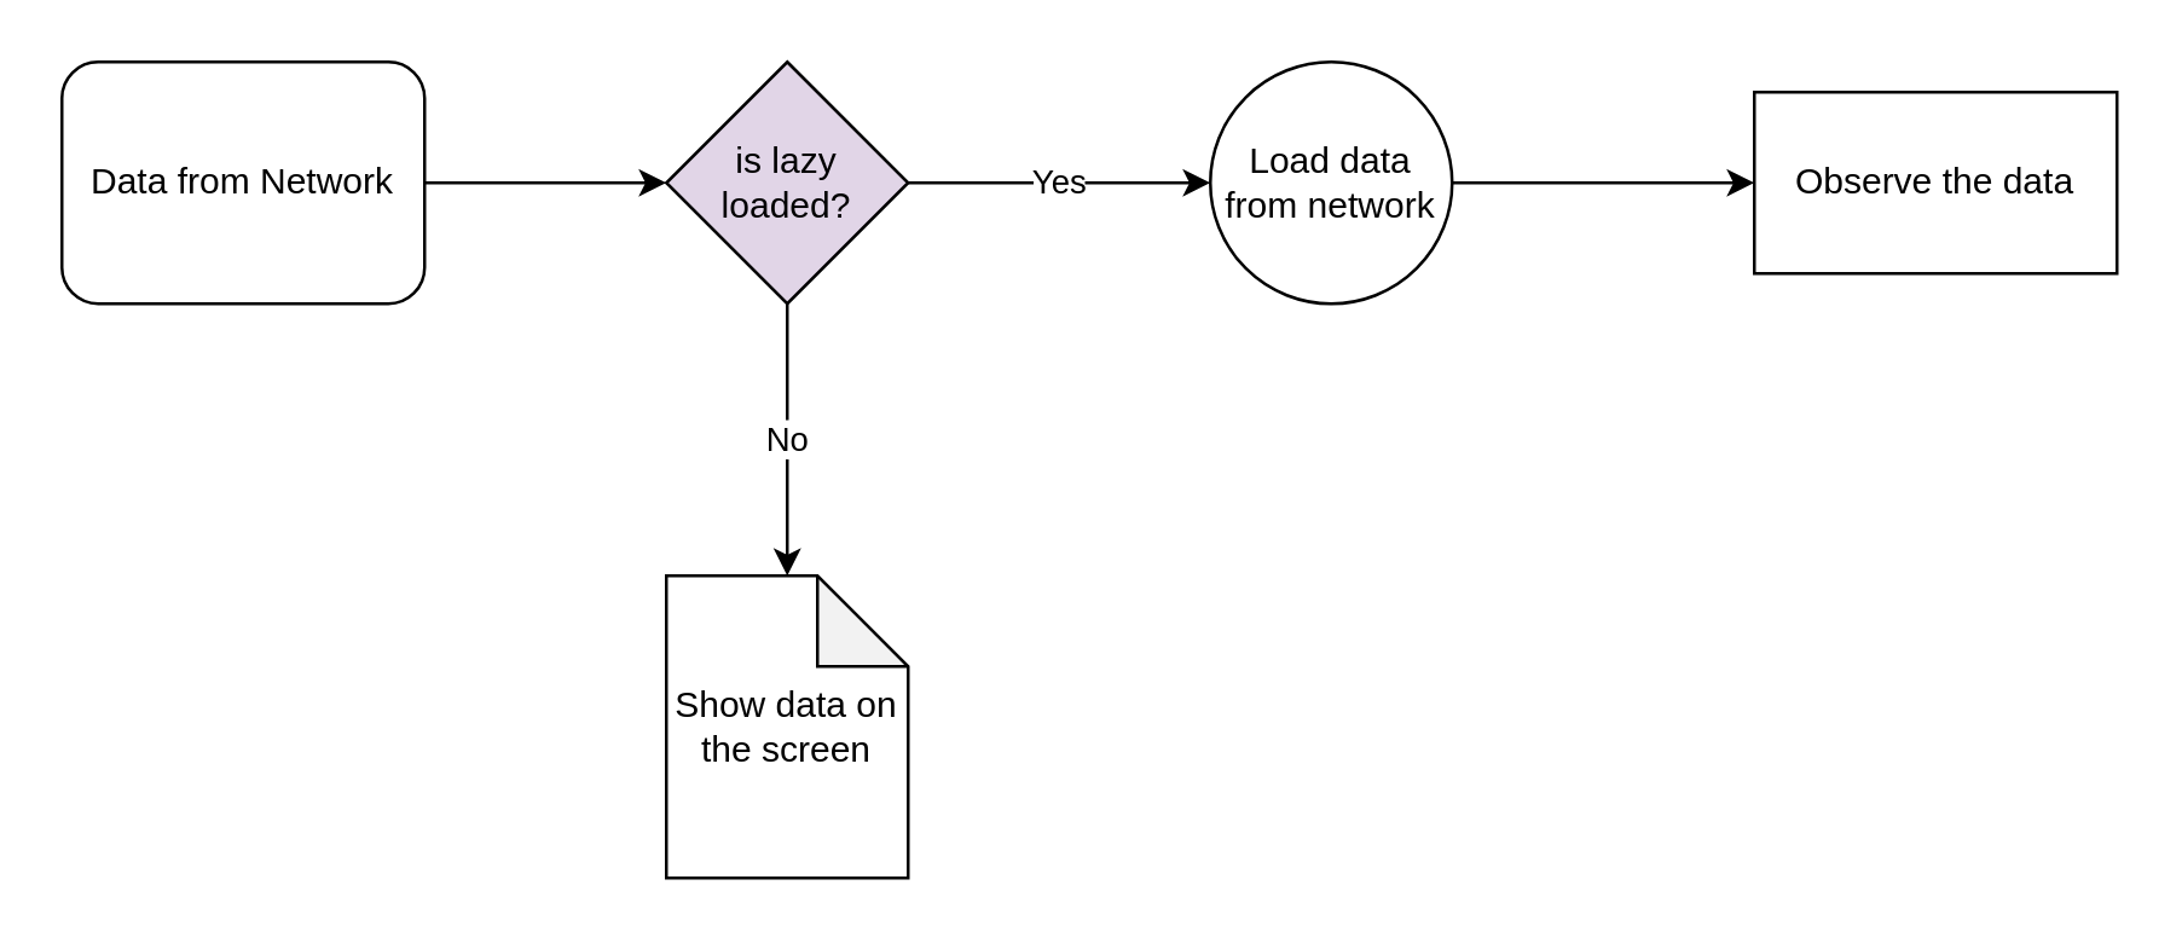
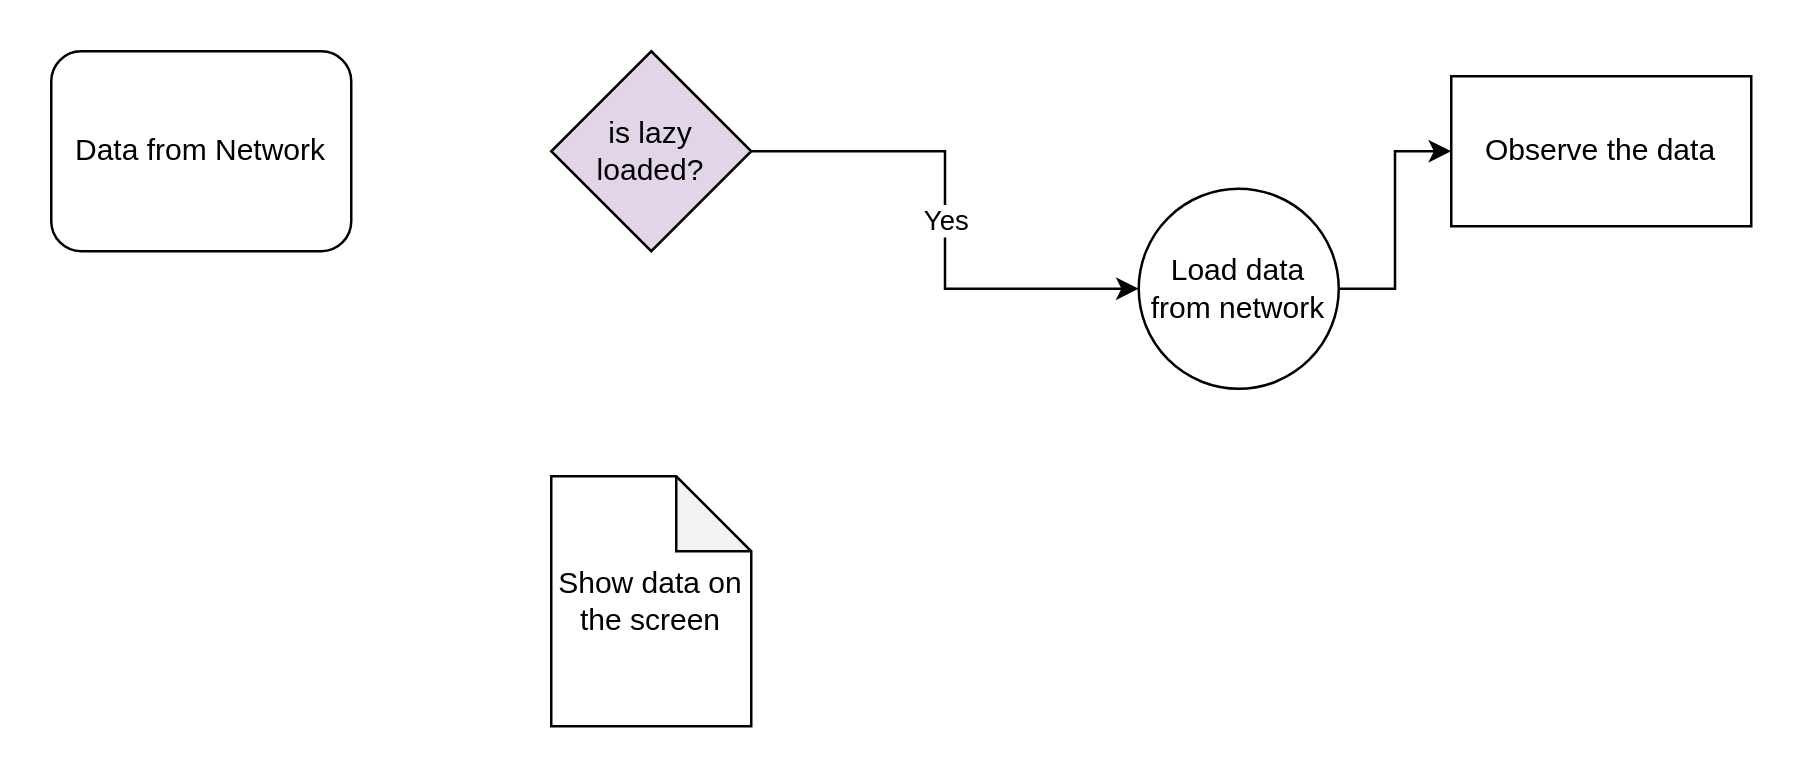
  <mxCell id="0" />
  <mxCell id="1" parent="0" />
- <mxCell id="2" style="edgeStyle=orthogonalEdgeStyle;rounded=0;orthogonalLoop=1;jettySize=auto;html=1;entryX=0;entryY=0.5;entryDx=0;entryDy=0;" edge="1" parent="1" source="3" target="6"><mxGeometry relative="1" as="geometry" /></mxCell>
  <mxCell id="3" value="Data from Network" style="whiteSpace=wrap;html=1;rounded=1;" vertex="1" parent="1"><mxGeometry x="20" y="20" width="120" height="80" as="geometry" /></mxCell>
- <mxCell id="4" value="No" style="edgeStyle=orthogonalEdgeStyle;rounded=0;orthogonalLoop=1;jettySize=auto;html=1;entryX=0.5;entryY=0;entryDx=0;entryDy=0;entryPerimeter=0;" edge="1" parent="1" source="6" target="7"><mxGeometry relative="1" as="geometry" /></mxCell>
  <mxCell id="5" value="Yes" style="edgeStyle=orthogonalEdgeStyle;rounded=0;orthogonalLoop=1;jettySize=auto;html=1;entryX=0;entryY=0.5;entryDx=0;entryDy=0;" edge="1" parent="1" source="6" target="9"><mxGeometry relative="1" as="geometry" /></mxCell>
  <mxCell id="6" value="is lazy&lt;br&gt;loaded?" style="rhombus;whiteSpace=wrap;html=1;fillColor=#e1d5e7;" vertex="1" parent="1"><mxGeometry x="220" y="20" width="80" height="80" as="geometry" /></mxCell>
  <mxCell id="7" value="Show data on the screen" style="shape=note;whiteSpace=wrap;html=1;backgroundOutline=1;darkOpacity=0.05;" vertex="1" parent="1"><mxGeometry x="220" y="190" width="80" height="100" as="geometry" /></mxCell>
  <mxCell id="8" style="edgeStyle=orthogonalEdgeStyle;rounded=0;orthogonalLoop=1;jettySize=auto;html=1;entryX=0;entryY=0.5;entryDx=0;entryDy=0;" edge="1" parent="1" source="9" target="10"><mxGeometry relative="1" as="geometry" /></mxCell>
- <mxCell id="9" value="Load data from network" style="ellipse;whiteSpace=wrap;html=1;aspect=fixed;" vertex="1" parent="1"><mxGeometry x="400" y="20" width="80" height="80" as="geometry" /></mxCell>
+ <mxCell id="9" value="Load data from network" style="ellipse;whiteSpace=wrap;html=1;aspect=fixed;" vertex="1" parent="1"><mxGeometry x="455" y="75" width="80" height="80" as="geometry" /></mxCell>
  <mxCell id="10" value="Observe the data" style="rounded=0;whiteSpace=wrap;html=1;" vertex="1" parent="1"><mxGeometry x="580" y="30" width="120" height="60" as="geometry" /></mxCell>
